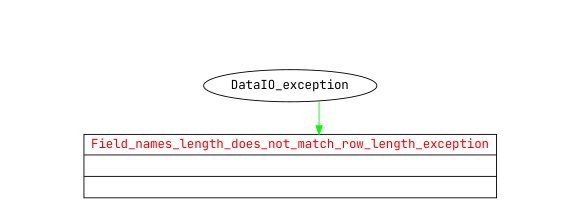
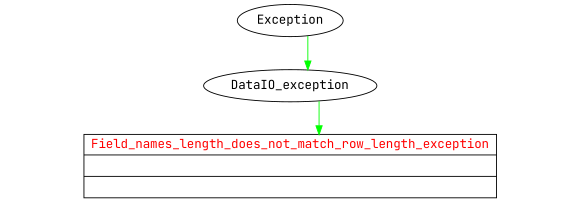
  digraph {
    nodesep=0.5
    rankdir=TB
    splines=ortho
    fontname="JetBrains Mono"
    node [shape=record style=invis fontname="JetBrains Mono"]
    edge [constraint=true style=invis fontname="JetBrains Mono"]
    n1 [label=_d0]
    n2 [label=_d2]
    n3 [label=_d4]
    n4 [fontcolor=red label="{Field_names_length_does_not_match_row_length_exception|\l|}" style=""]
+   Exception [shape="" style=""]
    DataIO_exception [shape="" style=""]
    n7 [label=_d1]
    n8 [label=_d3]
    n9 [label=_d5]
    subgraph sub_1 {
      rank=tb
      n1
      n2
      n3
    }
    subgraph sub_2 {
      rank=tb
      n4
+     Exception
      DataIO_exception
    }
    subgraph sub_3 {
      rank=tb
      n7
      n8
      n9
    }
    subgraph sub_4 {
      rank=same
      n2
      DataIO_exception
      n8
    }
    n1 -> n2
    n2 -> n3
    n2 -> DataIO_exception [constraint=True]
+   Exception -> DataIO_exception
+   Exception -> DataIO_exception [color=green constraint=False style=""]
    DataIO_exception -> n4
    DataIO_exception -> n4 [color=green constraint=False style=""]
    DataIO_exception -> n8 [constraint=True]
    n7 -> n8
    n8 -> n9
  }
